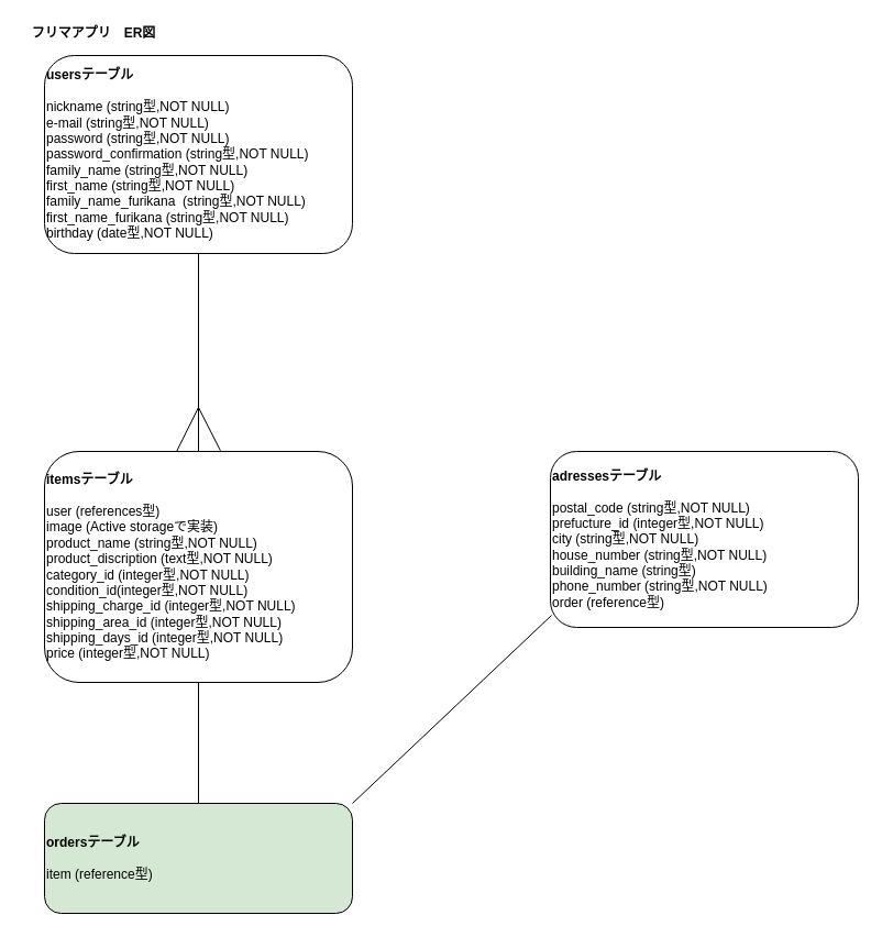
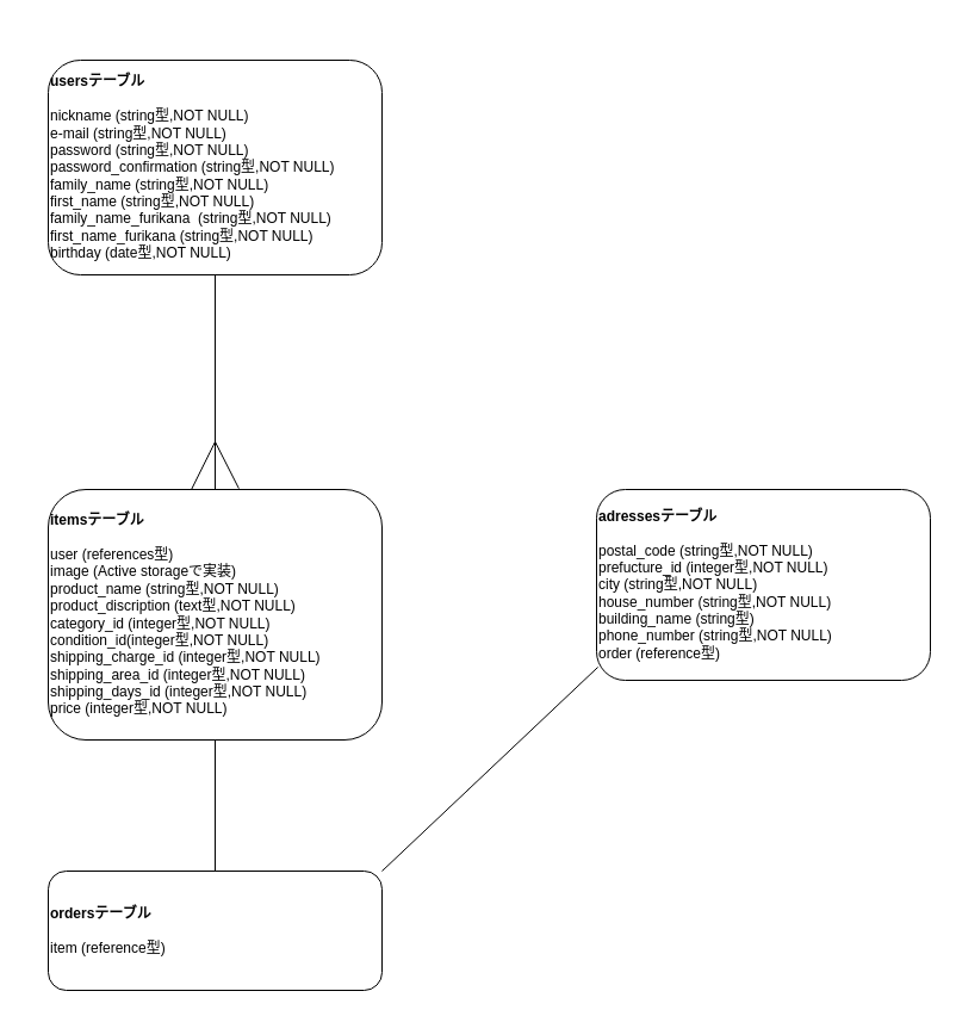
  <mxCell id="0" />
  <mxCell id="1" parent="0" />
  <mxCell id="2" value="&lt;b&gt;usersテーブル&lt;br&gt;&lt;/b&gt;&lt;br&gt;nickname (string型,NOT NULL)&lt;br&gt;e-mail (string型,NOT NULL)&lt;br&gt;password (string型,NOT NULL)&lt;br&gt;password_confirmation (string型,NOT NULL)&lt;br&gt;family_name (string型,NOT NULL)&lt;br&gt;first_name (string型,NOT NULL)&lt;br&gt;family_name_furikana&amp;nbsp; (string型,NOT NULL)&lt;br&gt;first_name_furikana (string型,NOT NULL)&lt;br&gt;birthday (date型,NOT NULL)" style="rounded=1;whiteSpace=wrap;html=1;align=left;" vertex="1" parent="1"><mxGeometry x="40" y="50" width="280" height="180" as="geometry" /></mxCell>
- <mxCell id="3" value="フリマアプリ　ER図" style="text;html=1;strokeColor=none;fillColor=none;align=center;verticalAlign=middle;whiteSpace=wrap;rounded=0;fontStyle=1" vertex="1" parent="1"><mxGeometry x="20" y="20" width="130" height="20" as="geometry" /></mxCell>
  <mxCell id="4" value="&lt;b&gt;adressesテーブル&lt;br&gt;&lt;/b&gt;&lt;br&gt;postal_code (string型,NOT NULL)&lt;br&gt;prefucture_id (integer型,NOT NULL)&lt;br&gt;city (string型,NOT NULL)&lt;br&gt;house_number (string型,NOT NULL)&lt;br&gt;building_name (string型)&lt;br&gt;phone_number (string型,NOT NULL)&lt;br&gt;order (reference型)" style="rounded=1;whiteSpace=wrap;html=1;align=left;" vertex="1" parent="1"><mxGeometry x="500" y="410" width="280" height="160" as="geometry" /></mxCell>
  <mxCell id="5" value="&lt;b&gt;itemsテーブル&lt;br&gt;&lt;/b&gt;&lt;br&gt;user (references型)&lt;br&gt;image (Active storageで実装)&lt;br&gt;product_name (string型,NOT NULL)&lt;br&gt;product_discription (text型,NOT NULL)&lt;br&gt;category_id (integer型,NOT NULL)&lt;br&gt;condition_id(integer型,NOT NULL)&lt;br&gt;shipping_charge_id (integer型,NOT NULL)&lt;br&gt;shipping_area_id (integer型,NOT NULL)&lt;br&gt;shipping_days_id (integer型,NOT NULL)&lt;br&gt;price (integer型,NOT NULL)" style="rounded=1;whiteSpace=wrap;html=1;align=left;" vertex="1" parent="1"><mxGeometry x="40" y="410" width="280" height="210" as="geometry" /></mxCell>
- <mxCell id="6" value="&lt;b&gt;ordersテーブル&lt;br&gt;&lt;/b&gt;&lt;br&gt;item (reference型)" style="rounded=1;whiteSpace=wrap;html=1;align=left;fillColor=#d5e8d4;" vertex="1" parent="1"><mxGeometry x="40" y="730" width="280" height="100" as="geometry" /></mxCell>
+ <mxCell id="6" value="&lt;b&gt;ordersテーブル&lt;br&gt;&lt;/b&gt;&lt;br&gt;item (reference型)" style="rounded=1;whiteSpace=wrap;html=1;align=left;" vertex="1" parent="1"><mxGeometry x="40" y="730" width="280" height="100" as="geometry" /></mxCell>
  <mxCell id="7" value="" style="endArrow=none;html=1;entryX=0.5;entryY=1;entryDx=0;entryDy=0;exitX=0.5;exitY=0;exitDx=0;exitDy=0;" edge="1" parent="1" source="5" target="2"><mxGeometry width="50" height="50" relative="1" as="geometry"><mxPoint x="180" y="300" as="sourcePoint" /><mxPoint x="180" y="240" as="targetPoint" /></mxGeometry></mxCell>
  <mxCell id="8" value="" style="endArrow=none;html=1;exitX=0.429;exitY=0;exitDx=0;exitDy=0;exitPerimeter=0;" edge="1" parent="1" source="5"><mxGeometry width="50" height="50" relative="1" as="geometry"><mxPoint x="140" y="410" as="sourcePoint" /><mxPoint x="180" y="370" as="targetPoint" /></mxGeometry></mxCell>
  <mxCell id="9" value="" style="endArrow=none;html=1;exitX=0.571;exitY=-0.004;exitDx=0;exitDy=0;exitPerimeter=0;" edge="1" parent="1" source="5"><mxGeometry width="50" height="50" relative="1" as="geometry"><mxPoint x="180" y="410" as="sourcePoint" /><mxPoint x="180" y="370" as="targetPoint" /></mxGeometry></mxCell>
  <mxCell id="10" value="" style="endArrow=none;html=1;exitX=0.5;exitY=1;exitDx=0;exitDy=0;" edge="1" parent="1" source="5" target="6"><mxGeometry width="50" height="50" relative="1" as="geometry"><mxPoint x="319.72" y="452.32" as="sourcePoint" /><mxPoint x="470" y="452" as="targetPoint" /></mxGeometry></mxCell>
  <mxCell id="11" value="" style="endArrow=none;html=1;entryX=0.004;entryY=0.931;entryDx=0;entryDy=0;exitX=1;exitY=0;exitDx=0;exitDy=0;entryPerimeter=0;" edge="1" parent="1" source="6" target="4"><mxGeometry width="50" height="50" relative="1" as="geometry"><mxPoint x="530" y="321.59" as="sourcePoint" /><mxPoint x="678.32" y="320" as="targetPoint" /></mxGeometry></mxCell>
